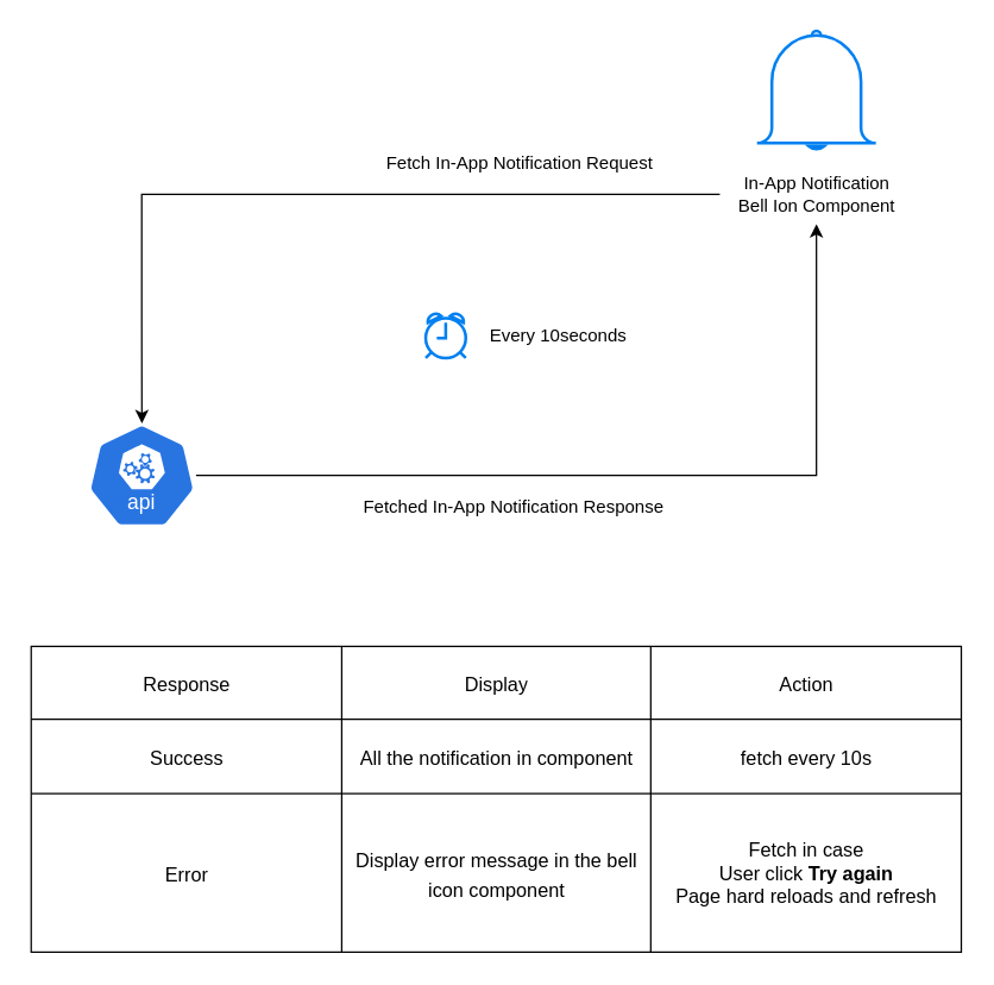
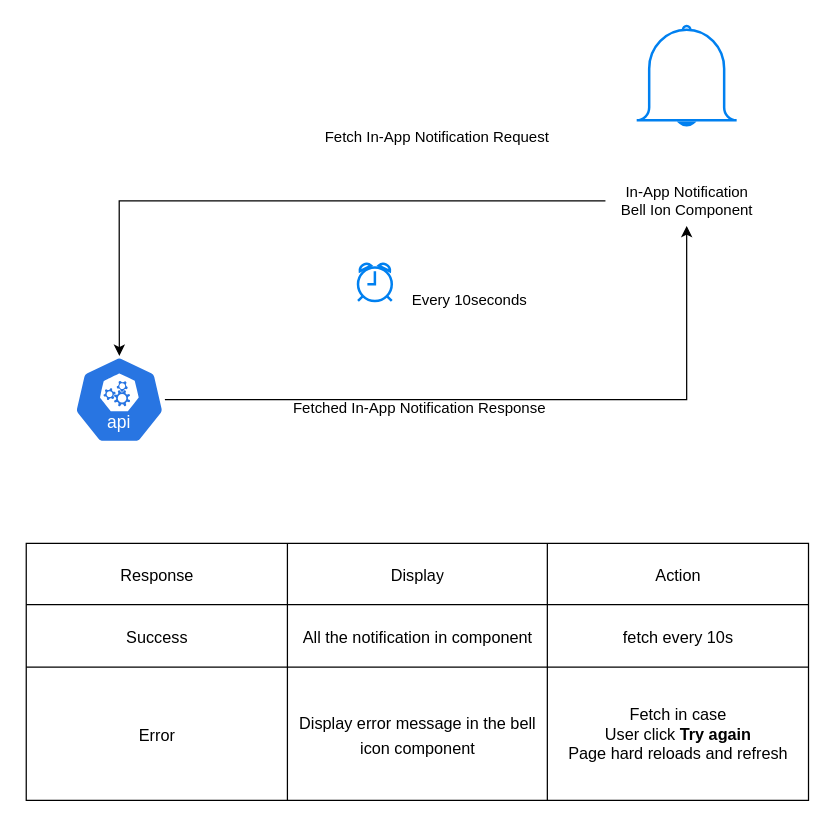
  <mxCell id="0" />
  <mxCell id="1" parent="0" />
  <mxCell id="2" style="edgeStyle=orthogonalEdgeStyle;rounded=0;orthogonalLoop=1;jettySize=auto;html=1;" edge="1" parent="1" source="3" target="6"><mxGeometry relative="1" as="geometry" /></mxCell>
  <mxCell id="3" value="" style="aspect=fixed;sketch=0;html=1;dashed=0;whitespace=wrap;verticalLabelPosition=bottom;verticalAlign=top;fillColor=#2875E2;strokeColor=#ffffff;points=[[0.005,0.63,0],[0.1,0.2,0],[0.9,0.2,0],[0.5,0,0],[0.995,0.63,0],[0.72,0.99,0],[0.5,1,0],[0.28,0.99,0]];shape=mxgraph.kubernetes.icon2;kubernetesLabel=1;prIcon=api" vertex="1" parent="1"><mxGeometry x="58.54" y="284" width="72.92" height="70" as="geometry" /></mxCell>
  <mxCell id="4" value="" style="html=1;verticalLabelPosition=bottom;align=center;labelBackgroundColor=#ffffff;verticalAlign=top;strokeWidth=2;strokeColor=#0080F0;shadow=0;dashed=0;shape=mxgraph.ios7.icons.bell;" vertex="1" parent="1"><mxGeometry x="509" y="20" width="80" height="80" as="geometry" /></mxCell>
  <mxCell id="5" style="edgeStyle=orthogonalEdgeStyle;rounded=0;orthogonalLoop=1;jettySize=auto;html=1;" edge="1" parent="1" source="6" target="3"><mxGeometry relative="1" as="geometry" /></mxCell>
- <mxCell id="6" value="In-App Notification&lt;div&gt;Bell Ion Component&lt;/div&gt;" style="text;html=1;align=center;verticalAlign=middle;resizable=0;points=[];autosize=1;strokeColor=none;fillColor=none;" vertex="1" parent="1"><mxGeometry x="484" y="110" width="130" height="40" as="geometry" /></mxCell>
+ <mxCell id="6" value="In-App Notification&lt;div&gt;Bell Ion Component&lt;/div&gt;" style="text;html=1;align=center;verticalAlign=middle;resizable=0;points=[];autosize=1;strokeColor=none;fillColor=none;" vertex="1" parent="1"><mxGeometry x="484" y="140" width="130" height="40" as="geometry" /></mxCell>
  <mxCell id="7" value="Fetch In-App Notification Request" style="text;html=1;align=center;verticalAlign=middle;resizable=0;points=[];autosize=1;strokeColor=none;fillColor=none;" vertex="1" parent="1"><mxGeometry x="250" y="96" width="197" height="26" as="geometry" /></mxCell>
  <mxCell id="8" value="" style="html=1;verticalLabelPosition=bottom;align=center;labelBackgroundColor=#ffffff;verticalAlign=top;strokeWidth=2;strokeColor=#0080F0;shadow=0;dashed=0;shape=mxgraph.ios7.icons.alarm_clock;" vertex="1" parent="1"><mxGeometry x="286" y="210" width="27" height="30" as="geometry" /></mxCell>
- <mxCell id="9" value="Every 10seconds" style="text;html=1;align=center;verticalAlign=middle;resizable=0;points=[];autosize=1;strokeColor=none;fillColor=none;" vertex="1" parent="1"><mxGeometry x="320" y="212" width="110" height="26" as="geometry" /></mxCell>
- <mxCell id="10" value="Fetched In-App Notification Response" style="text;html=1;align=center;verticalAlign=middle;resizable=0;points=[];autosize=1;strokeColor=none;fillColor=none;" vertex="1" parent="1"><mxGeometry x="235" y="328" width="220" height="26" as="geometry" /></mxCell>
+ <mxCell id="9" value="Every 10seconds" style="text;html=1;align=center;verticalAlign=middle;resizable=0;points=[];autosize=1;strokeColor=none;fillColor=none;" vertex="1" parent="1"><mxGeometry x="320" y="227" width="110" height="26" as="geometry" /></mxCell>
+ <mxCell id="10" value="Fetched In-App Notification Response" style="text;html=1;align=center;verticalAlign=middle;resizable=0;points=[];autosize=1;strokeColor=none;fillColor=none;" vertex="1" parent="1"><mxGeometry x="225" y="313" width="220" height="26" as="geometry" /></mxCell>
  <mxCell id="11" value="" style="shape=table;startSize=0;container=1;collapsible=0;childLayout=tableLayout;fontSize=10;" vertex="1" parent="1"><mxGeometry x="20.5" y="434" width="626" height="205.75" as="geometry" /></mxCell>
  <mxCell id="12" value="" style="shape=tableRow;horizontal=0;startSize=0;swimlaneHead=0;swimlaneBody=0;strokeColor=inherit;top=0;left=0;bottom=0;right=0;collapsible=0;dropTarget=0;fillColor=none;points=[[0,0.5],[1,0.5]];portConstraint=eastwest;fontSize=12;" vertex="1" parent="11"><mxGeometry width="626" height="49" as="geometry" /></mxCell>
  <mxCell id="13" value="&lt;font style=&quot;font-size: 13px;&quot;&gt;Response&lt;/font&gt;" style="shape=partialRectangle;html=1;whiteSpace=wrap;connectable=0;strokeColor=inherit;overflow=hidden;fillColor=none;top=0;left=0;bottom=0;right=0;pointerEvents=1;fontSize=16;" vertex="1" parent="12"><mxGeometry width="209" height="49" as="geometry"><mxRectangle width="209" height="49" as="alternateBounds" /></mxGeometry></mxCell>
  <mxCell id="14" value="&lt;font style=&quot;font-size: 13px;&quot;&gt;Display&lt;/font&gt;" style="shape=partialRectangle;html=1;whiteSpace=wrap;connectable=0;strokeColor=inherit;overflow=hidden;fillColor=none;top=0;left=0;bottom=0;right=0;pointerEvents=1;fontSize=16;" vertex="1" parent="12"><mxGeometry x="209" width="208" height="49" as="geometry"><mxRectangle width="208" height="49" as="alternateBounds" /></mxGeometry></mxCell>
  <mxCell id="15" value="&lt;font style=&quot;font-size: 13px;&quot;&gt;Action&lt;/font&gt;" style="shape=partialRectangle;html=1;whiteSpace=wrap;connectable=0;strokeColor=inherit;overflow=hidden;fillColor=none;top=0;left=0;bottom=0;right=0;pointerEvents=1;fontSize=16;" vertex="1" parent="12"><mxGeometry x="417" width="209" height="49" as="geometry"><mxRectangle width="209" height="49" as="alternateBounds" /></mxGeometry></mxCell>
  <mxCell id="16" value="" style="shape=tableRow;horizontal=0;startSize=0;swimlaneHead=0;swimlaneBody=0;strokeColor=inherit;top=0;left=0;bottom=0;right=0;collapsible=0;dropTarget=0;fillColor=none;points=[[0,0.5],[1,0.5]];portConstraint=eastwest;fontSize=16;" vertex="1" parent="11"><mxGeometry y="49" width="626" height="50" as="geometry" /></mxCell>
  <mxCell id="17" value="&lt;font style=&quot;font-size: 13px;&quot;&gt;Success&lt;/font&gt;" style="shape=partialRectangle;html=1;whiteSpace=wrap;connectable=0;strokeColor=inherit;overflow=hidden;fillColor=none;top=0;left=0;bottom=0;right=0;pointerEvents=1;fontSize=16;" vertex="1" parent="16"><mxGeometry width="209" height="50" as="geometry"><mxRectangle width="209" height="50" as="alternateBounds" /></mxGeometry></mxCell>
  <mxCell id="18" value="&lt;font style=&quot;font-size: 13px;&quot;&gt;All the notification in component&lt;/font&gt;" style="shape=partialRectangle;html=1;whiteSpace=wrap;connectable=0;strokeColor=inherit;overflow=hidden;fillColor=none;top=0;left=0;bottom=0;right=0;pointerEvents=1;fontSize=16;" vertex="1" parent="16"><mxGeometry x="209" width="208" height="50" as="geometry"><mxRectangle width="208" height="50" as="alternateBounds" /></mxGeometry></mxCell>
  <mxCell id="19" value="&lt;font style=&quot;font-size: 13px;&quot;&gt;fetch every 10s&lt;/font&gt;" style="shape=partialRectangle;html=1;whiteSpace=wrap;connectable=0;strokeColor=inherit;overflow=hidden;fillColor=none;top=0;left=0;bottom=0;right=0;pointerEvents=1;fontSize=16;" vertex="1" parent="16"><mxGeometry x="417" width="209" height="50" as="geometry"><mxRectangle width="209" height="50" as="alternateBounds" /></mxGeometry></mxCell>
  <mxCell id="20" value="" style="shape=tableRow;horizontal=0;startSize=0;swimlaneHead=0;swimlaneBody=0;strokeColor=inherit;top=0;left=0;bottom=0;right=0;collapsible=0;dropTarget=0;fillColor=none;points=[[0,0.5],[1,0.5]];portConstraint=eastwest;fontSize=16;" vertex="1" parent="11"><mxGeometry y="99" width="626" height="107" as="geometry" /></mxCell>
  <mxCell id="21" value="&lt;font style=&quot;font-size: 13px;&quot;&gt;Error&lt;/font&gt;" style="shape=partialRectangle;html=1;whiteSpace=wrap;connectable=0;strokeColor=inherit;overflow=hidden;fillColor=none;top=0;left=0;bottom=0;right=0;pointerEvents=1;fontSize=16;" vertex="1" parent="20"><mxGeometry width="209" height="107" as="geometry"><mxRectangle width="209" height="107" as="alternateBounds" /></mxGeometry></mxCell>
  <mxCell id="22" value="&lt;font style=&quot;font-size: 13px;&quot;&gt;Display error message in the bell icon component&lt;/font&gt;" style="shape=partialRectangle;html=1;whiteSpace=wrap;connectable=0;strokeColor=inherit;overflow=hidden;fillColor=none;top=0;left=0;bottom=0;right=0;pointerEvents=1;fontSize=16;" vertex="1" parent="20"><mxGeometry x="209" width="208" height="107" as="geometry"><mxRectangle width="208" height="107" as="alternateBounds" /></mxGeometry></mxCell>
  <mxCell id="23" value="&lt;div style=&quot;font-size: 13px;&quot;&gt;Fetch in case&lt;/div&gt;&lt;div style=&quot;font-size: 13px;&quot;&gt;User click &lt;b&gt;Try again&lt;/b&gt;&lt;/div&gt;&lt;div style=&quot;font-size: 13px;&quot;&gt;Page hard reloads and refresh&lt;/div&gt;" style="shape=partialRectangle;html=1;whiteSpace=wrap;connectable=0;strokeColor=inherit;overflow=hidden;fillColor=none;top=0;left=0;bottom=0;right=0;pointerEvents=1;fontSize=16;" vertex="1" parent="20"><mxGeometry x="417" width="209" height="107" as="geometry"><mxRectangle width="209" height="107" as="alternateBounds" /></mxGeometry></mxCell>
